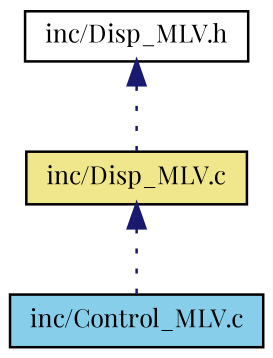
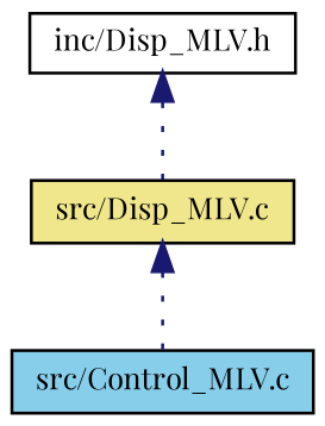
  digraph {
    fontname="Playfair Display"
    node [color=black fontname="Playfair Display" fontsize=10 shape=record style=filled]
    edge [color=midnightblue dir=back fontname="Playfair Display" fontsize=10 labelfontname=Helvetica labelfontsize=10 style=dotted]
    n1 [fillcolor=white fontcolor=black height=0.2 label="inc/Disp_MLV.h" width=0.4]
-   n2 [fillcolor=khaki height=0.2 label="inc/Disp_MLV.c" width=0.4]
-   n3 [fillcolor=skyblue height=0.2 label="inc/Control_MLV.c" width=0.4]
+   n2 [fillcolor=khaki height=0.2 label="src/Disp_MLV.c" width=0.4]
+   n3 [fillcolor=skyblue height=0.2 label="src/Control_MLV.c" width=0.4]
    n1 -> n2
    n2 -> n3
  }
